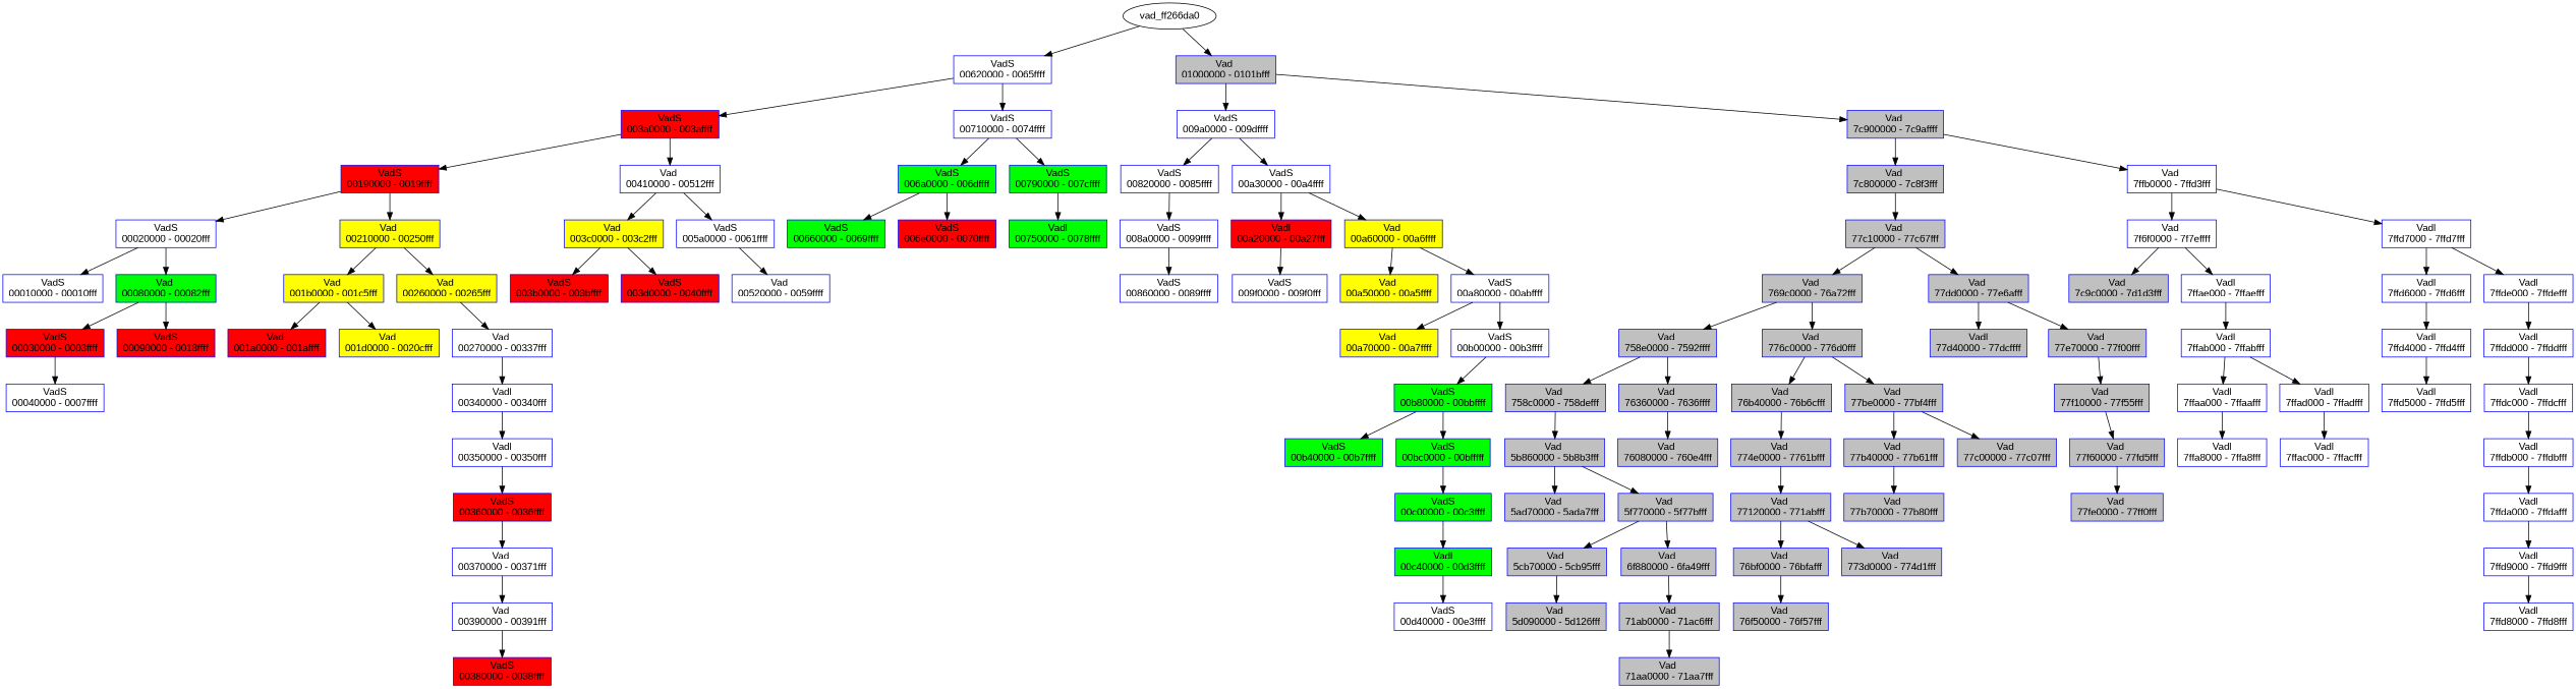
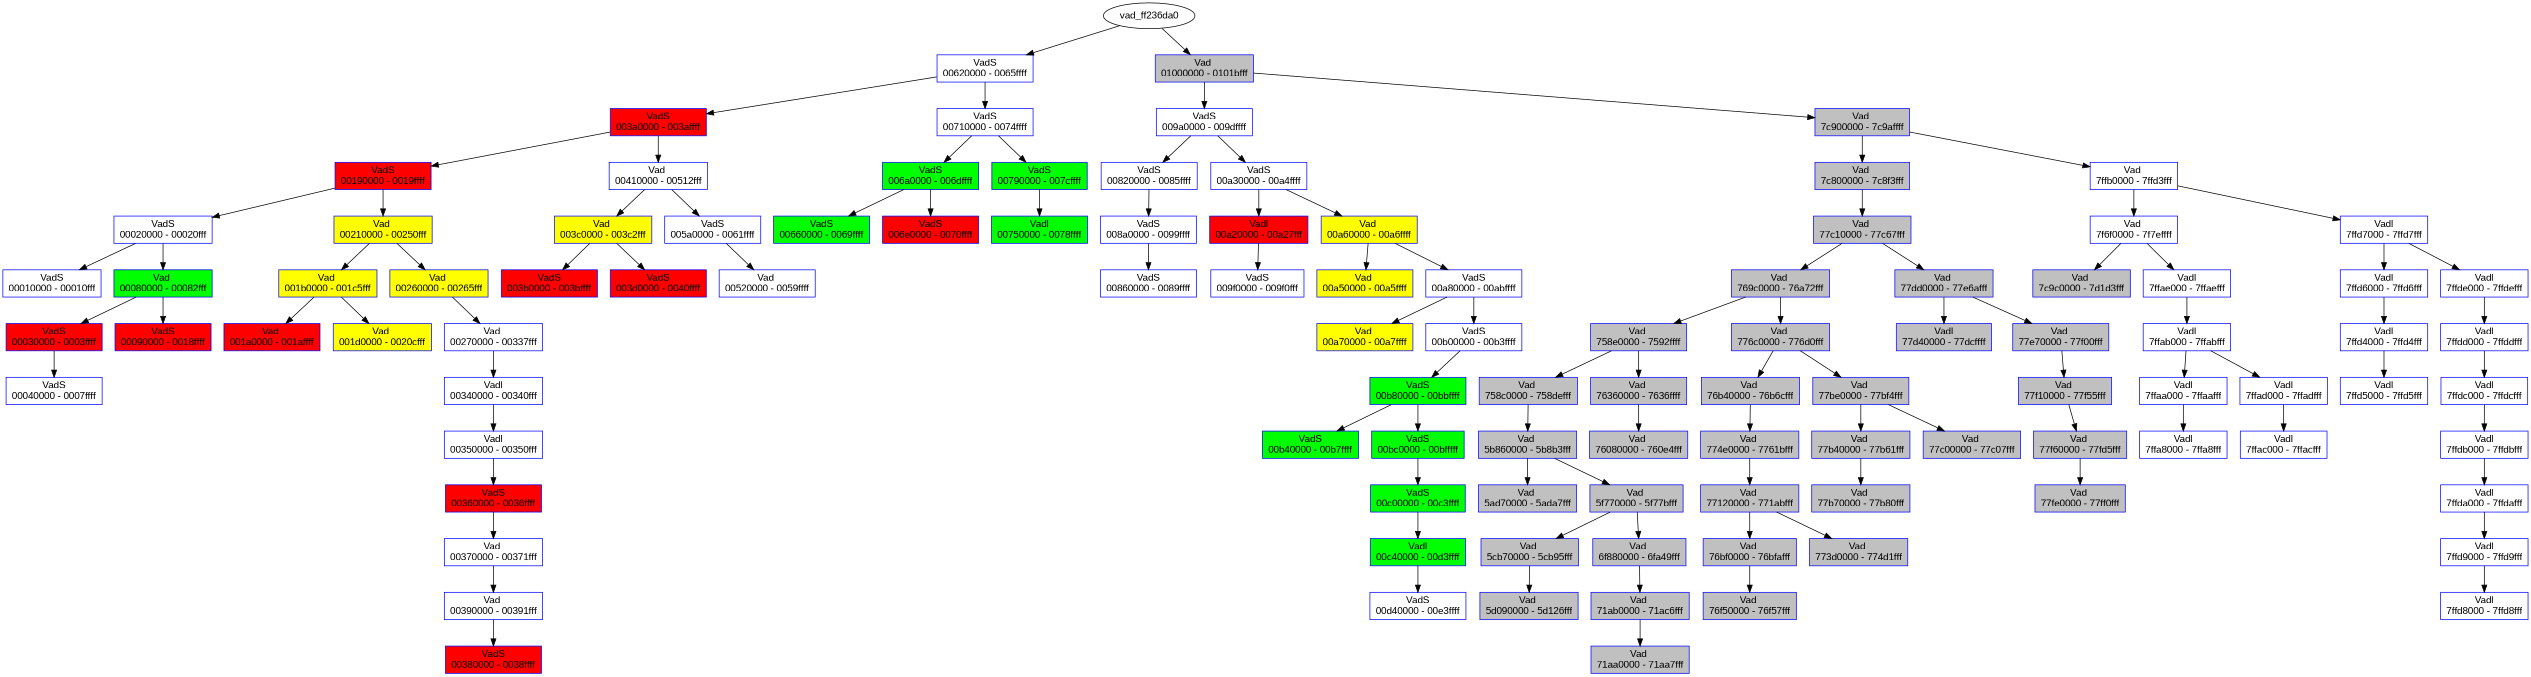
  digraph {
    rankdir=TB
    fontname="Liberation Sans"
    node [color=blue fillcolor=white shape=record style=filled fontname="Liberation Sans"]
    edge [fontname="Liberation Sans"]
    n1 [label="{ VadS\n00620000 - 0065ffff }"]
-   vad_ff236da0 [label=vad_ff266da0 color="" fillcolor="" shape="" style=""]
+   vad_ff236da0 [color="" fillcolor="" shape="" style=""]
    n3 [fillcolor=gray label="{ Vad \n01000000 - 0101bfff }"]
    n4 [fillcolor=red label="{ VadS\n003a0000 - 003affff }"]
    n5 [label="{ VadS\n00710000 - 0074ffff }"]
    n6 [fillcolor=red label="{ VadS\n00190000 - 0019ffff }"]
    n7 [label="{ Vad \n00410000 - 00512fff }"]
    n8 [label="{ VadS\n00020000 - 00020fff }"]
    n9 [fillcolor=yellow label="{ Vad \n00210000 - 00250fff }"]
    n10 [label="{ VadS\n00010000 - 00010fff }"]
    n11 [fillcolor=green label="{ Vad \n00080000 - 00082fff }"]
    n12 [fillcolor=red label="{ VadS\n00030000 - 0003ffff }"]
    n13 [fillcolor=red label="{ VadS\n00090000 - 0018ffff }"]
    n14 [label="{ VadS\n00040000 - 0007ffff }"]
    n15 [fillcolor=yellow label="{ Vad \n001b0000 - 001c5fff }"]
    n16 [fillcolor=yellow label="{ Vad \n00260000 - 00265fff }"]
    n17 [fillcolor=red label="{ Vad \n001a0000 - 001affff }"]
    n18 [fillcolor=yellow label="{ Vad \n001d0000 - 0020cfff }"]
    n19 [label="{ Vad \n00270000 - 00337fff }"]
    n20 [label="{ Vadl\n00340000 - 00340fff }"]
    n21 [label="{ Vadl\n00350000 - 00350fff }"]
    n22 [fillcolor=red label="{ VadS\n00360000 - 0036ffff }"]
    n23 [label="{ Vad \n00370000 - 00371fff }"]
    n24 [label="{ Vad \n00390000 - 00391fff }"]
    n25 [fillcolor=red label="{ VadS\n00380000 - 0038ffff }"]
    n26 [fillcolor=yellow label="{ Vad \n003c0000 - 003c2fff }"]
    n27 [label="{ VadS\n005a0000 - 0061ffff }"]
    n28 [fillcolor=red label="{ VadS\n003b0000 - 003bffff }"]
    n29 [fillcolor=red label="{ VadS\n003d0000 - 0040ffff }"]
    n30 [label="{ Vad \n00520000 - 0059ffff }"]
    n31 [fillcolor=green label="{ VadS\n006a0000 - 006dffff }"]
    n32 [fillcolor=green label="{ VadS\n00790000 - 007cffff }"]
    n33 [fillcolor=green label="{ VadS\n00660000 - 0069ffff }"]
    n34 [fillcolor=red label="{ VadS\n006e0000 - 0070ffff }"]
    n35 [fillcolor=green label="{ Vadl\n00750000 - 0078ffff }"]
    n36 [label="{ VadS\n009a0000 - 009dffff }"]
    n37 [fillcolor=gray label="{ Vad \n7c900000 - 7c9affff }"]
    n38 [label="{ VadS\n00820000 - 0085ffff }"]
    n39 [label="{ VadS\n00a30000 - 00a4ffff }"]
    n40 [label="{ VadS\n008a0000 - 0099ffff }"]
    n41 [label="{ VadS\n00860000 - 0089ffff }"]
    n42 [fillcolor=red label="{ Vadl\n00a20000 - 00a27fff }"]
    n43 [fillcolor=yellow label="{ Vad \n00a60000 - 00a6ffff }"]
    n44 [label="{ VadS\n009f0000 - 009f0fff }"]
    n45 [fillcolor=yellow label="{ Vad \n00a50000 - 00a5ffff }"]
    n46 [label="{ VadS\n00a80000 - 00abffff }"]
    n47 [fillcolor=yellow label="{ Vad \n00a70000 - 00a7ffff }"]
    n48 [label="{ VadS\n00b00000 - 00b3ffff }"]
    n49 [fillcolor=green label="{ VadS\n00b80000 - 00bbffff }"]
    n50 [fillcolor=green label="{ VadS\n00b40000 - 00b7ffff }"]
    n51 [fillcolor=green label="{ VadS\n00bc0000 - 00bfffff }"]
    n52 [fillcolor=green label="{ VadS\n00c00000 - 00c3ffff }"]
    n53 [fillcolor=green label="{ Vadl\n00c40000 - 00d3ffff }"]
    n54 [label="{ VadS\n00d40000 - 00e3ffff }"]
    n55 [fillcolor=gray label="{ Vad \n7c800000 - 7c8f3fff }"]
    n56 [label="{ Vad \n7ffb0000 - 7ffd3fff }"]
    n57 [fillcolor=gray label="{ Vad \n77c10000 - 77c67fff }"]
    n58 [fillcolor=gray label="{ Vad \n769c0000 - 76a72fff }"]
    n59 [fillcolor=gray label="{ Vad \n77dd0000 - 77e6afff }"]
    n60 [fillcolor=gray label="{ Vad \n758e0000 - 7592ffff }"]
    n61 [fillcolor=gray label="{ Vad \n776c0000 - 776d0fff }"]
    n62 [fillcolor=gray label="{ Vad \n758c0000 - 758defff }"]
    n63 [fillcolor=gray label="{ Vad \n76360000 - 7636ffff }"]
    n64 [fillcolor=gray label="{ Vad \n5b860000 - 5b8b3fff }"]
    n65 [fillcolor=gray label="{ Vad \n5ad70000 - 5ada7fff }"]
    n66 [fillcolor=gray label="{ Vad \n5f770000 - 5f77bfff }"]
    n67 [fillcolor=gray label="{ Vad \n5cb70000 - 5cb95fff }"]
    n68 [fillcolor=gray label="{ Vad \n6f880000 - 6fa49fff }"]
    n69 [fillcolor=gray label="{ Vad \n5d090000 - 5d126fff }"]
    n70 [fillcolor=gray label="{ Vad \n71ab0000 - 71ac6fff }"]
    n71 [fillcolor=gray label="{ Vad \n71aa0000 - 71aa7fff }"]
    n72 [fillcolor=gray label="{ Vad \n76080000 - 760e4fff }"]
    n73 [fillcolor=gray label="{ Vad \n76b40000 - 76b6cfff }"]
    n74 [fillcolor=gray label="{ Vad \n77be0000 - 77bf4fff }"]
    n75 [fillcolor=gray label="{ Vad \n774e0000 - 7761bfff }"]
    n76 [fillcolor=gray label="{ Vad \n77120000 - 771abfff }"]
    n77 [fillcolor=gray label="{ Vad \n76bf0000 - 76bfafff }"]
    n78 [fillcolor=gray label="{ Vad \n773d0000 - 774d1fff }"]
    n79 [fillcolor=gray label="{ Vad \n76f50000 - 76f57fff }"]
    n80 [fillcolor=gray label="{ Vad \n77b40000 - 77b61fff }"]
    n81 [fillcolor=gray label="{ Vad \n77c00000 - 77c07fff }"]
    n82 [fillcolor=gray label="{ Vad \n77b70000 - 77b80fff }"]
    n83 [fillcolor=gray label="{ Vadl\n77d40000 - 77dcffff }"]
    n84 [fillcolor=gray label="{ Vad \n77e70000 - 77f00fff }"]
    n85 [fillcolor=gray label="{ Vad \n77f10000 - 77f55fff }"]
    n86 [fillcolor=gray label="{ Vad \n77f60000 - 77fd5fff }"]
    n87 [fillcolor=gray label="{ Vad \n77fe0000 - 77ff0fff }"]
    n88 [label="{ Vad \n7f6f0000 - 7f7effff }"]
    n89 [label="{ Vadl\n7ffd7000 - 7ffd7fff }"]
    n90 [fillcolor=gray label="{ Vad \n7c9c0000 - 7d1d3fff }"]
    n91 [label="{ Vadl\n7ffae000 - 7ffaefff }"]
    n92 [label="{ Vadl\n7ffab000 - 7ffabfff }"]
    n93 [label="{ Vadl\n7ffaa000 - 7ffaafff }"]
    n94 [label="{ Vadl\n7ffad000 - 7ffadfff }"]
    n95 [label="{ Vadl\n7ffa8000 - 7ffa8fff }"]
    n96 [label="{ Vadl\n7ffac000 - 7ffacfff }"]
    n97 [label="{ Vadl\n7ffd6000 - 7ffd6fff }"]
    n98 [label="{ Vadl\n7ffde000 - 7ffdefff }"]
    n99 [label="{ Vadl\n7ffd4000 - 7ffd4fff }"]
    n100 [label="{ Vadl\n7ffd5000 - 7ffd5fff }"]
    n101 [label="{ Vadl\n7ffdd000 - 7ffddfff }"]
    n102 [label="{ Vadl\n7ffdc000 - 7ffdcfff }"]
    n103 [label="{ Vadl\n7ffdb000 - 7ffdbfff }"]
    n104 [label="{ Vadl\n7ffda000 - 7ffdafff }"]
    n105 [label="{ Vadl\n7ffd9000 - 7ffd9fff }"]
    n106 [label="{ Vadl\n7ffd8000 - 7ffd8fff }"]
    n1 -> n4
    n1 -> n5
    vad_ff236da0 -> n1
    vad_ff236da0 -> n3
    n3 -> n36
    n3 -> n37
    n4 -> n6
    n4 -> n7
    n5 -> n31
    n5 -> n32
    n6 -> n8
    n6 -> n9
    n7 -> n26
    n7 -> n27
    n8 -> n10
    n8 -> n11
    n9 -> n15
    n9 -> n16
    n11 -> n12
    n11 -> n13
    n12 -> n14
    n15 -> n17
    n15 -> n18
    n16 -> n19
    n19 -> n20
    n20 -> n21
    n21 -> n22
    n22 -> n23
    n23 -> n24
    n24 -> n25
    n26 -> n28
    n26 -> n29
    n27 -> n30
    n31 -> n33
    n31 -> n34
    n32 -> n35
    n36 -> n38
    n36 -> n39
    n37 -> n55
    n37 -> n56
    n38 -> n40
    n39 -> n42
    n39 -> n43
    n40 -> n41
    n42 -> n44
    n43 -> n45
    n43 -> n46
    n46 -> n47
    n46 -> n48
    n48 -> n49
    n49 -> n50
    n49 -> n51
    n51 -> n52
    n52 -> n53
    n53 -> n54
    n55 -> n57
    n56 -> n88
    n56 -> n89
    n57 -> n58
    n57 -> n59
    n58 -> n60
    n58 -> n61
    n59 -> n83
    n59 -> n84
    n60 -> n62
    n60 -> n63
    n61 -> n73
    n61 -> n74
    n62 -> n64
    n63 -> n72
    n64 -> n65
    n64 -> n66
    n66 -> n67
    n66 -> n68
    n67 -> n69
    n68 -> n70
    n70 -> n71
    n73 -> n75
    n74 -> n80
    n74 -> n81
    n75 -> n76
    n76 -> n77
    n76 -> n78
    n77 -> n79
    n80 -> n82
    n84 -> n85
    n85 -> n86
    n86 -> n87
    n88 -> n90
    n88 -> n91
    n89 -> n97
    n89 -> n98
    n91 -> n92
    n92 -> n93
    n92 -> n94
    n93 -> n95
    n94 -> n96
    n97 -> n99
    n98 -> n101
    n99 -> n100
    n101 -> n102
    n102 -> n103
    n103 -> n104
    n104 -> n105
    n105 -> n106
  }
